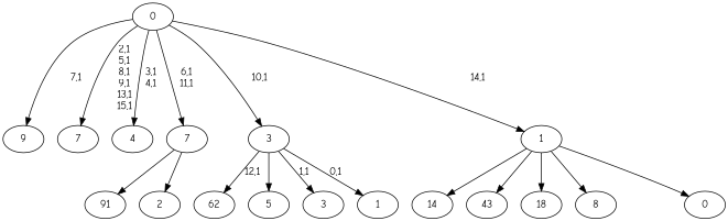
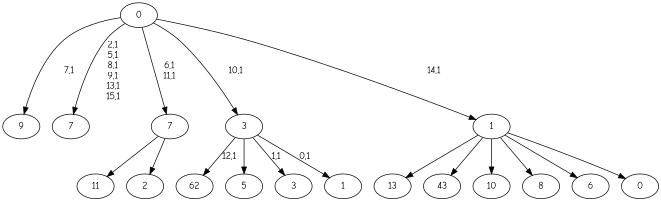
  digraph {
    fontname="Comic Neue"
    node [fontname="Comic Neue"]
    edge [fontname="Comic Neue"]
-   n1 [label=14]
+   n1 [label=13]
    n2 [label=43]
    n3 [label=62]
-   n4 [label=91]
-   n5 [label=18]
+   n4 [label=11]
+   n5 [label=10]
    n6 [label=9]
    n7 [label=8]
    n8 [label=7]
+   n9 [label=6]
    n10 [label=5]
-   n11 [label=4]
    n12 [label=3]
    n13 [label=2]
    7
    n15 [label=1]
    3
    n17 [label=0]
    1
    0
    7 -> n4
    7 -> n13
    3 -> n3 [label="12,1"]
    3 -> n10
    3 -> n12 [label="1,1"]
    3 -> n15 [label="0,1"]
    1 -> n1
    1 -> n2
    1 -> n5
    1 -> n7
+   1 -> n9
    1 -> n17
    0 -> n6 [label="7,1"]
    0 -> n8 [label="2,1\n5,1\n8,1\n9,1\n13,1\n15,1"]
-   0 -> n11 [label="3,1\n4,1"]
    0 -> 7 [label="6,1\n11,1"]
    0 -> 3 [label="10,1"]
    0 -> 1 [label="14,1"]
  }
